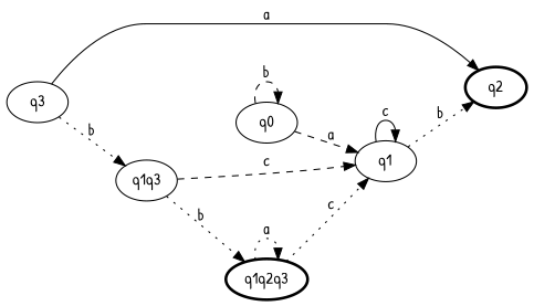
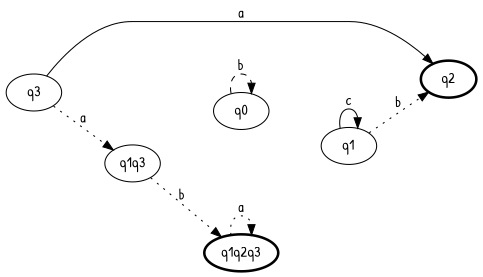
  digraph {
    fontname="Patrick Hand"
    rankdir=LR
    node [fontname="Patrick Hand"]
    edge [fontname="Patrick Hand" style=dotted]
    q0
    q1
    q2 [penwidth=2.5]
    q3
    q1q3
    q1q2q3 [penwidth=2.5]
    q0 -> q0 [label=b style=dashed]
-   q0 -> q1 [label=a style=dashed]
    q1 -> q1 [label=c style=solid]
    q1 -> q2 [label=b]
    q3 -> q2 [label=a style=solid]
-   q3 -> q1q3 [label=b]
-   q1q3 -> q1 [label=c style=dashed]
+   q3 -> q1q3 [label=a]
    q1q3 -> q1q2q3 [label=b]
-   q1q2q3 -> q1 [label=c]
    q1q2q3 -> q1q2q3 [label=a]
  }
